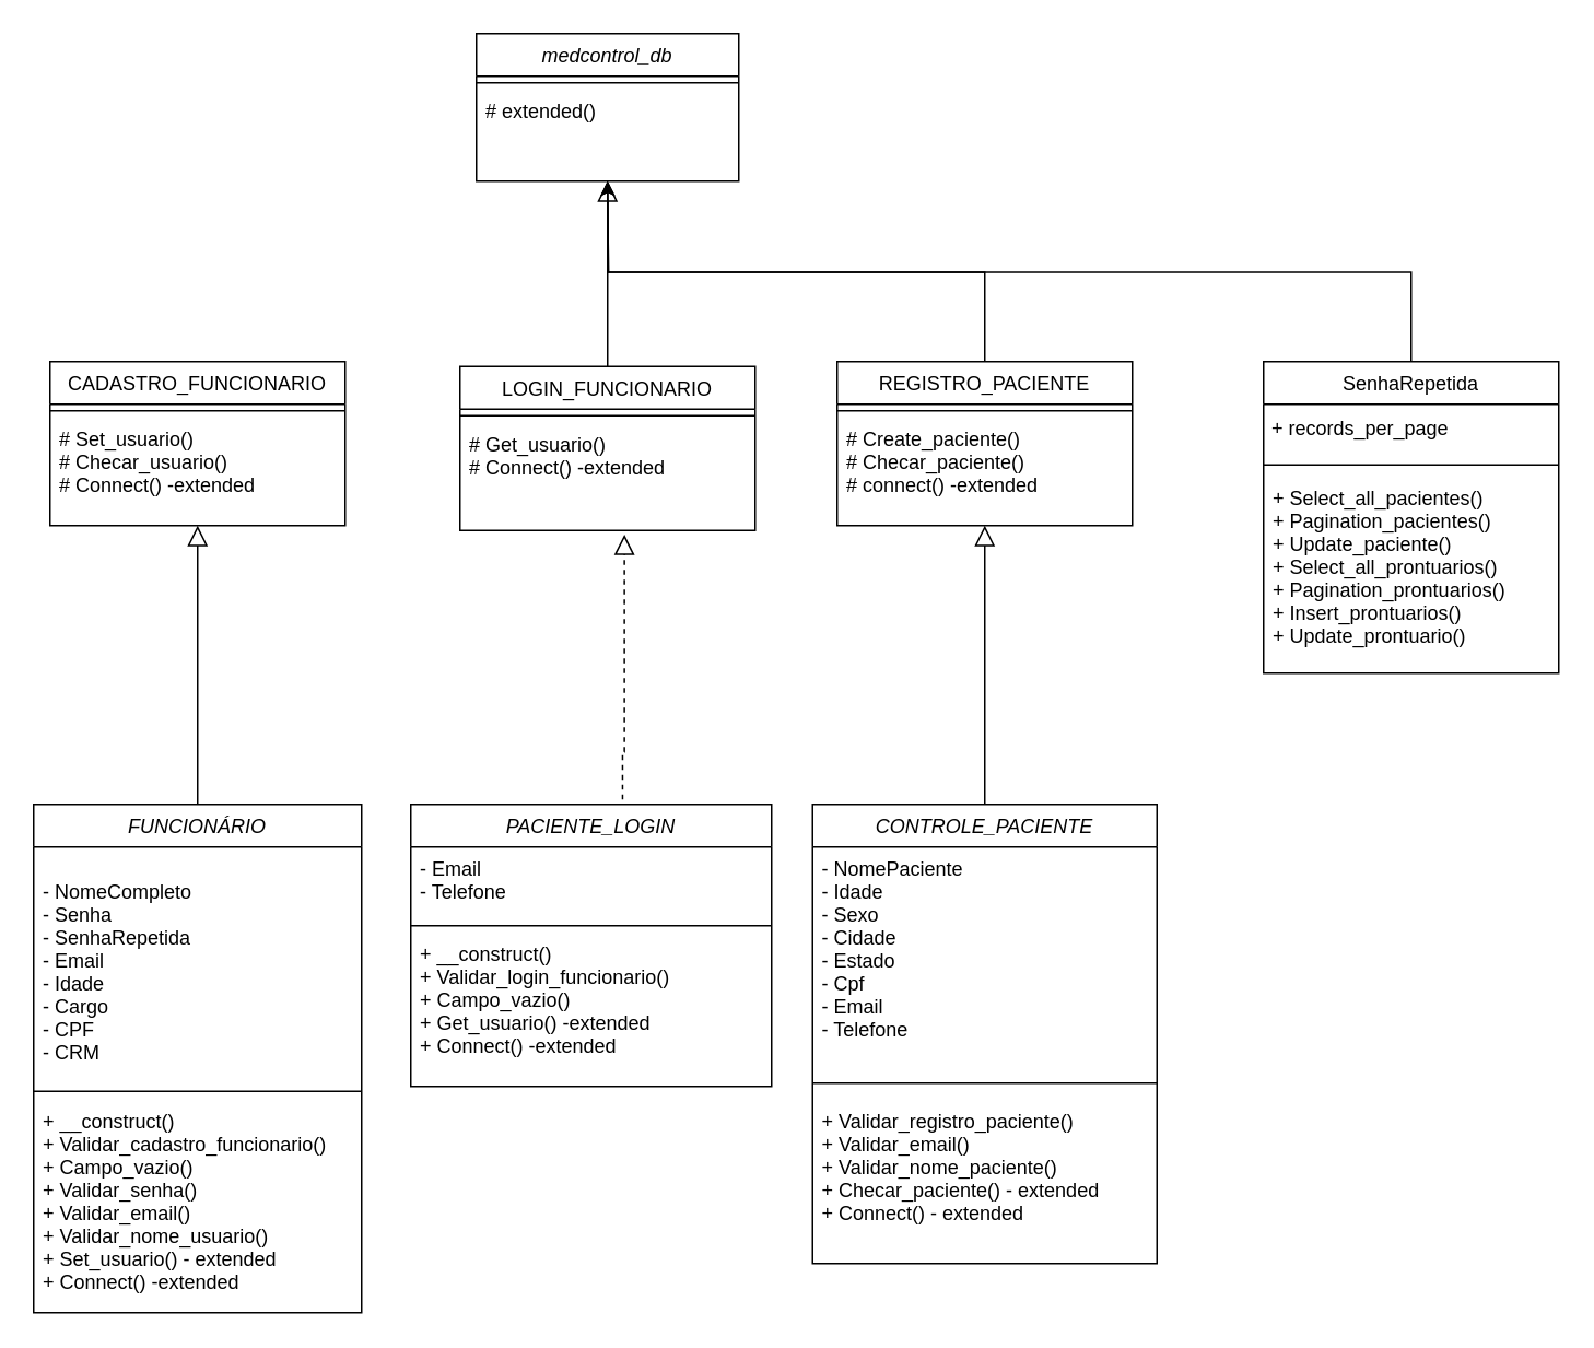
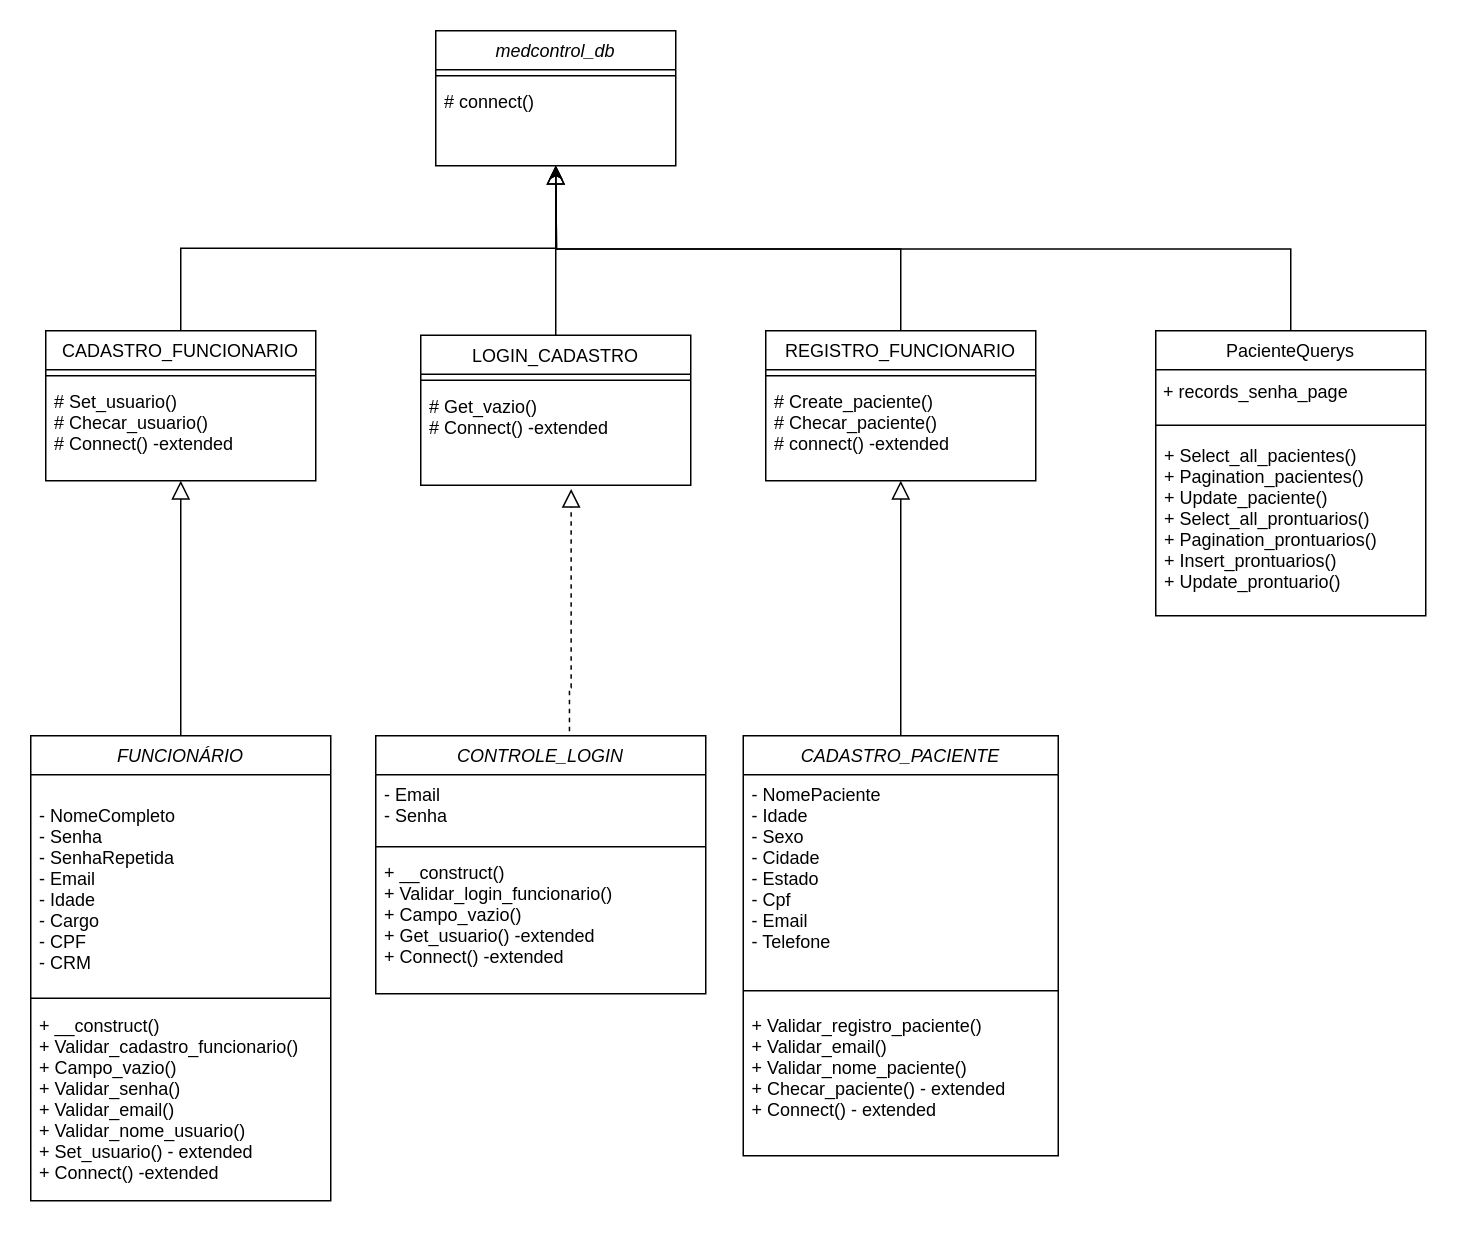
  <mxCell id="0" />
  <mxCell id="1" parent="0" />
  <mxCell id="2" value="medcontrol_db" style="swimlane;fontStyle=2;align=center;verticalAlign=top;childLayout=stackLayout;horizontal=1;startSize=26;horizontalStack=0;resizeParent=1;resizeLast=0;collapsible=1;marginBottom=0;rounded=0;shadow=0;strokeWidth=1;" parent="1" vertex="1"><mxGeometry x="290" y="20" width="160" height="90" as="geometry"><mxRectangle x="230" y="140" width="160" height="26" as="alternateBounds" /></mxGeometry></mxCell>
  <mxCell id="3" value="" style="line;html=1;strokeWidth=1;align=left;verticalAlign=middle;spacingTop=-1;spacingLeft=3;spacingRight=3;rotatable=0;labelPosition=right;points=[];portConstraint=eastwest;" parent="2" vertex="1"><mxGeometry y="26" width="160" height="8" as="geometry" /></mxCell>
- <mxCell id="4" value="# extended()" style="text;align=left;verticalAlign=top;spacingLeft=4;spacingRight=4;overflow=hidden;rotatable=0;points=[[0,0.5],[1,0.5]];portConstraint=eastwest;" parent="2" vertex="1"><mxGeometry y="34" width="160" height="28" as="geometry" /></mxCell>
+ <mxCell id="4" value="# connect()" style="text;align=left;verticalAlign=top;spacingLeft=4;spacingRight=4;overflow=hidden;rotatable=0;points=[[0,0.5],[1,0.5]];portConstraint=eastwest;" parent="2" vertex="1"><mxGeometry y="34" width="160" height="28" as="geometry" /></mxCell>
  <mxCell id="5" value="CADASTRO_FUNCIONARIO" style="swimlane;fontStyle=0;align=center;verticalAlign=top;childLayout=stackLayout;horizontal=1;startSize=26;horizontalStack=0;resizeParent=1;resizeLast=0;collapsible=1;marginBottom=0;rounded=0;shadow=0;strokeWidth=1;" parent="1" vertex="1"><mxGeometry x="30" y="220" width="180" height="100" as="geometry"><mxRectangle x="130" y="380" width="160" height="26" as="alternateBounds" /></mxGeometry></mxCell>
  <mxCell id="6" value="" style="line;html=1;strokeWidth=1;align=left;verticalAlign=middle;spacingTop=-1;spacingLeft=3;spacingRight=3;rotatable=0;labelPosition=right;points=[];portConstraint=eastwest;" parent="5" vertex="1"><mxGeometry y="26" width="180" height="8" as="geometry" /></mxCell>
  <mxCell id="7" value="# Set_usuario()&#10;# Checar_usuario()&#10;# Connect() -extended&#10;" style="text;align=left;verticalAlign=top;spacingLeft=4;spacingRight=4;overflow=hidden;rotatable=0;points=[[0,0.5],[1,0.5]];portConstraint=eastwest;" parent="5" vertex="1"><mxGeometry y="34" width="180" height="66" as="geometry" /></mxCell>
+ <mxCell id="8" value="" style="endArrow=block;endSize=10;endFill=0;shadow=0;strokeWidth=1;rounded=0;curved=0;edgeStyle=elbowEdgeStyle;elbow=vertical;" parent="1" source="5" target="2" edge="1"><mxGeometry width="160" relative="1" as="geometry"><mxPoint x="120" y="63" as="sourcePoint" /><mxPoint x="120" y="63" as="targetPoint" /></mxGeometry></mxCell>
  <mxCell id="9" value="" style="endArrow=block;endSize=10;endFill=0;shadow=0;strokeWidth=1;rounded=0;curved=0;edgeStyle=elbowEdgeStyle;elbow=vertical;exitX=0.5;exitY=0;exitDx=0;exitDy=0;" parent="1" source="10" edge="1"><mxGeometry width="160" relative="1" as="geometry"><mxPoint x="370" y="202" as="sourcePoint" /><mxPoint x="370" y="110" as="targetPoint" /><Array as="points"><mxPoint x="420" y="212" /></Array></mxGeometry></mxCell>
- <mxCell id="10" value="LOGIN_FUNCIONARIO" style="swimlane;fontStyle=0;align=center;verticalAlign=top;childLayout=stackLayout;horizontal=1;startSize=26;horizontalStack=0;resizeParent=1;resizeLast=0;collapsible=1;marginBottom=0;rounded=0;shadow=0;strokeWidth=1;" parent="1" vertex="1"><mxGeometry x="280" y="223" width="180" height="100" as="geometry"><mxRectangle x="130" y="380" width="160" height="26" as="alternateBounds" /></mxGeometry></mxCell>
+ <mxCell id="10" value="LOGIN_CADASTRO" style="swimlane;fontStyle=0;align=center;verticalAlign=top;childLayout=stackLayout;horizontal=1;startSize=26;horizontalStack=0;resizeParent=1;resizeLast=0;collapsible=1;marginBottom=0;rounded=0;shadow=0;strokeWidth=1;" parent="1" vertex="1"><mxGeometry x="280" y="223" width="180" height="100" as="geometry"><mxRectangle x="130" y="380" width="160" height="26" as="alternateBounds" /></mxGeometry></mxCell>
  <mxCell id="11" value="" style="line;html=1;strokeWidth=1;align=left;verticalAlign=middle;spacingTop=-1;spacingLeft=3;spacingRight=3;rotatable=0;labelPosition=right;points=[];portConstraint=eastwest;" parent="10" vertex="1"><mxGeometry y="26" width="180" height="8" as="geometry" /></mxCell>
- <mxCell id="12" value="# Get_usuario()&#10;# Connect() -extended" style="text;align=left;verticalAlign=top;spacingLeft=4;spacingRight=4;overflow=hidden;rotatable=0;points=[[0,0.5],[1,0.5]];portConstraint=eastwest;fontStyle=0" parent="10" vertex="1"><mxGeometry y="34" width="180" height="66" as="geometry" /></mxCell>
+ <mxCell id="12" value="# Get_vazio()&#10;# Connect() -extended" style="text;align=left;verticalAlign=top;spacingLeft=4;spacingRight=4;overflow=hidden;rotatable=0;points=[[0,0.5],[1,0.5]];portConstraint=eastwest;fontStyle=0" parent="10" vertex="1"><mxGeometry y="34" width="180" height="66" as="geometry" /></mxCell>
  <mxCell id="13" style="edgeStyle=orthogonalEdgeStyle;rounded=0;orthogonalLoop=1;jettySize=auto;html=1;exitX=0.5;exitY=0;exitDx=0;exitDy=0;" parent="1" source="14" edge="1"><mxGeometry relative="1" as="geometry"><mxPoint x="370" y="110" as="targetPoint" /></mxGeometry></mxCell>
- <mxCell id="14" value="REGISTRO_PACIENTE" style="swimlane;fontStyle=0;align=center;verticalAlign=top;childLayout=stackLayout;horizontal=1;startSize=26;horizontalStack=0;resizeParent=1;resizeLast=0;collapsible=1;marginBottom=0;rounded=0;shadow=0;strokeWidth=1;" parent="1" vertex="1"><mxGeometry x="510" y="220" width="180" height="100" as="geometry"><mxRectangle x="130" y="380" width="160" height="26" as="alternateBounds" /></mxGeometry></mxCell>
+ <mxCell id="14" value="REGISTRO_FUNCIONARIO" style="swimlane;fontStyle=0;align=center;verticalAlign=top;childLayout=stackLayout;horizontal=1;startSize=26;horizontalStack=0;resizeParent=1;resizeLast=0;collapsible=1;marginBottom=0;rounded=0;shadow=0;strokeWidth=1;" parent="1" vertex="1"><mxGeometry x="510" y="220" width="180" height="100" as="geometry"><mxRectangle x="130" y="380" width="160" height="26" as="alternateBounds" /></mxGeometry></mxCell>
  <mxCell id="15" value="" style="line;html=1;strokeWidth=1;align=left;verticalAlign=middle;spacingTop=-1;spacingLeft=3;spacingRight=3;rotatable=0;labelPosition=right;points=[];portConstraint=eastwest;" parent="14" vertex="1"><mxGeometry y="26" width="180" height="8" as="geometry" /></mxCell>
  <mxCell id="16" value="# Create_paciente()&#10;# Checar_paciente()&#10;# connect() -extended" style="text;align=left;verticalAlign=top;spacingLeft=4;spacingRight=4;overflow=hidden;rotatable=0;points=[[0,0.5],[1,0.5]];portConstraint=eastwest;" parent="14" vertex="1"><mxGeometry y="34" width="180" height="60" as="geometry" /></mxCell>
  <mxCell id="17" value="" style="endArrow=block;endSize=10;endFill=0;shadow=0;strokeWidth=1;rounded=0;curved=0;edgeStyle=elbowEdgeStyle;elbow=vertical;exitX=0.587;exitY=0.017;exitDx=0;exitDy=0;entryX=0.557;entryY=1.037;entryDx=0;entryDy=0;entryPerimeter=0;exitPerimeter=0;dashed=1;" parent="1" source="24" target="12" edge="1"><mxGeometry width="160" relative="1" as="geometry"><mxPoint x="369.5" y="486" as="sourcePoint" /><mxPoint x="360" y="360" as="targetPoint" /><Array as="points"><mxPoint x="399.5" y="458" /></Array></mxGeometry></mxCell>
  <mxCell id="18" value="" style="endArrow=block;endSize=10;endFill=0;shadow=0;strokeWidth=1;rounded=0;curved=0;edgeStyle=elbowEdgeStyle;elbow=vertical;exitX=0.5;exitY=0;exitDx=0;exitDy=0;" parent="1" source="20" edge="1"><mxGeometry width="160" relative="1" as="geometry"><mxPoint x="119.5" y="486" as="sourcePoint" /><mxPoint x="120" y="320" as="targetPoint" /><Array as="points"><mxPoint x="149.5" y="458" /></Array></mxGeometry></mxCell>
  <mxCell id="19" value="" style="endArrow=block;endSize=10;endFill=0;shadow=0;strokeWidth=1;rounded=0;curved=0;edgeStyle=elbowEdgeStyle;elbow=vertical;exitX=0.5;exitY=0;exitDx=0;exitDy=0;entryX=0.5;entryY=1;entryDx=0;entryDy=0;" parent="1" source="28" target="14" edge="1"><mxGeometry width="160" relative="1" as="geometry"><mxPoint x="599.5" y="486" as="sourcePoint" /><mxPoint x="600" y="358" as="targetPoint" /><Array as="points"><mxPoint x="629.5" y="458" /></Array></mxGeometry></mxCell>
  <mxCell id="20" value="FUNCIONÁRIO" style="swimlane;fontStyle=2;align=center;verticalAlign=top;childLayout=stackLayout;horizontal=1;startSize=26;horizontalStack=0;resizeParent=1;resizeLast=0;collapsible=1;marginBottom=0;rounded=0;shadow=0;strokeWidth=1;" parent="1" vertex="1"><mxGeometry x="20" y="490" width="200" height="310" as="geometry"><mxRectangle x="230" y="140" width="160" height="26" as="alternateBounds" /></mxGeometry></mxCell>
  <mxCell id="21" value="&#10;- NomeCompleto&#10;- Senha&#10;- SenhaRepetida&#10;- Email&#10;- Idade&#10;- Cargo&#10;- CPF&#10;- CRM&#10;&#10;" style="text;align=left;verticalAlign=top;spacingLeft=4;spacingRight=4;overflow=hidden;rotatable=0;points=[[0,0.5],[1,0.5]];portConstraint=eastwest;" parent="20" vertex="1"><mxGeometry y="26" width="200" height="144" as="geometry" /></mxCell>
  <mxCell id="22" value="" style="line;html=1;strokeWidth=1;align=left;verticalAlign=middle;spacingTop=-1;spacingLeft=3;spacingRight=3;rotatable=0;labelPosition=right;points=[];portConstraint=eastwest;" parent="20" vertex="1"><mxGeometry y="170" width="200" height="10" as="geometry" /></mxCell>
  <mxCell id="23" value="+ __construct()&#10;+ Validar_cadastro_funcionario()&#10;+ Campo_vazio()&#10;+ Validar_senha()&#10;+ Validar_email()&#10;+ Validar_nome_usuario()&#10;+ Set_usuario() - extended&#10;+ Connect() -extended&#10;&#10;&#10;&#10;&#10;&#10;&#10;" style="text;align=left;verticalAlign=top;spacingLeft=4;spacingRight=4;overflow=hidden;rotatable=0;points=[[0,0.5],[1,0.5]];portConstraint=eastwest;" parent="20" vertex="1"><mxGeometry y="180" width="200" height="130" as="geometry" /></mxCell>
- <mxCell id="24" value="PACIENTE_LOGIN" style="swimlane;fontStyle=2;align=center;verticalAlign=top;childLayout=stackLayout;horizontal=1;startSize=26;horizontalStack=0;resizeParent=1;resizeLast=0;collapsible=1;marginBottom=0;rounded=0;shadow=0;strokeWidth=1;" parent="1" vertex="1"><mxGeometry x="250" y="490" width="220" height="172" as="geometry"><mxRectangle x="230" y="140" width="160" height="26" as="alternateBounds" /></mxGeometry></mxCell>
- <mxCell id="25" value="- Email&#10;- Telefone" style="text;align=left;verticalAlign=top;spacingLeft=4;spacingRight=4;overflow=hidden;rotatable=0;points=[[0,0.5],[1,0.5]];portConstraint=eastwest;" parent="24" vertex="1"><mxGeometry y="26" width="220" height="44" as="geometry" /></mxCell>
+ <mxCell id="24" value="CONTROLE_LOGIN" style="swimlane;fontStyle=2;align=center;verticalAlign=top;childLayout=stackLayout;horizontal=1;startSize=26;horizontalStack=0;resizeParent=1;resizeLast=0;collapsible=1;marginBottom=0;rounded=0;shadow=0;strokeWidth=1;" parent="1" vertex="1"><mxGeometry x="250" y="490" width="220" height="172" as="geometry"><mxRectangle x="230" y="140" width="160" height="26" as="alternateBounds" /></mxGeometry></mxCell>
+ <mxCell id="25" value="- Email&#10;- Senha" style="text;align=left;verticalAlign=top;spacingLeft=4;spacingRight=4;overflow=hidden;rotatable=0;points=[[0,0.5],[1,0.5]];portConstraint=eastwest;" parent="24" vertex="1"><mxGeometry y="26" width="220" height="44" as="geometry" /></mxCell>
  <mxCell id="26" value="" style="line;html=1;strokeWidth=1;align=left;verticalAlign=middle;spacingTop=-1;spacingLeft=3;spacingRight=3;rotatable=0;labelPosition=right;points=[];portConstraint=eastwest;" parent="24" vertex="1"><mxGeometry y="70" width="220" height="8" as="geometry" /></mxCell>
  <mxCell id="27" value="+ __construct()&#10;+ Validar_login_funcionario()&#10;+ Campo_vazio()&#10;+ Get_usuario() -extended&#10;+ Connect() -extended&#10;&#10;" style="text;align=left;verticalAlign=top;spacingLeft=4;spacingRight=4;overflow=hidden;rotatable=0;points=[[0,0.5],[1,0.5]];portConstraint=eastwest;" parent="24" vertex="1"><mxGeometry y="78" width="220" height="94" as="geometry" /></mxCell>
- <mxCell id="28" value="CONTROLE_PACIENTE" style="swimlane;fontStyle=2;align=center;verticalAlign=top;childLayout=stackLayout;horizontal=1;startSize=26;horizontalStack=0;resizeParent=1;resizeLast=0;collapsible=1;marginBottom=0;rounded=0;shadow=0;strokeWidth=1;" parent="1" vertex="1"><mxGeometry x="495" y="490" width="210" height="280" as="geometry"><mxRectangle x="230" y="140" width="160" height="26" as="alternateBounds" /></mxGeometry></mxCell>
+ <mxCell id="28" value="CADASTRO_PACIENTE" style="swimlane;fontStyle=2;align=center;verticalAlign=top;childLayout=stackLayout;horizontal=1;startSize=26;horizontalStack=0;resizeParent=1;resizeLast=0;collapsible=1;marginBottom=0;rounded=0;shadow=0;strokeWidth=1;" parent="1" vertex="1"><mxGeometry x="495" y="490" width="210" height="280" as="geometry"><mxRectangle x="230" y="140" width="160" height="26" as="alternateBounds" /></mxGeometry></mxCell>
  <mxCell id="29" value="- NomePaciente&#10;- Idade&#10;- Sexo&#10;- Cidade&#10;- Estado&#10;- Cpf&#10;- Email&#10;- Telefone&#10;" style="text;align=left;verticalAlign=top;spacingLeft=4;spacingRight=4;overflow=hidden;rotatable=0;points=[[0,0.5],[1,0.5]];portConstraint=eastwest;" parent="28" vertex="1"><mxGeometry y="26" width="210" height="134" as="geometry" /></mxCell>
  <mxCell id="30" value="" style="line;html=1;strokeWidth=1;align=left;verticalAlign=middle;spacingTop=-1;spacingLeft=3;spacingRight=3;rotatable=0;labelPosition=right;points=[];portConstraint=eastwest;" parent="28" vertex="1"><mxGeometry y="160" width="210" height="20" as="geometry" /></mxCell>
  <mxCell id="31" value="+ Validar_registro_paciente()&#10;+ Validar_email()&#10;+ Validar_nome_paciente()&#10;+ Checar_paciente() - extended&#10;+ Connect() - extended" style="text;align=left;verticalAlign=top;spacingLeft=4;spacingRight=4;overflow=hidden;rotatable=0;points=[[0,0.5],[1,0.5]];portConstraint=eastwest;" parent="28" vertex="1"><mxGeometry y="180" width="210" height="100" as="geometry" /></mxCell>
  <mxCell id="32" style="edgeStyle=orthogonalEdgeStyle;rounded=0;orthogonalLoop=1;jettySize=auto;html=1;exitX=0.5;exitY=0;exitDx=0;exitDy=0;" edge="1" parent="1" source="33"><mxGeometry relative="1" as="geometry"><mxPoint x="370" y="110" as="targetPoint" /></mxGeometry></mxCell>
- <mxCell id="33" value="SenhaRepetida" style="swimlane;fontStyle=0;align=center;verticalAlign=top;childLayout=stackLayout;horizontal=1;startSize=26;horizontalStack=0;resizeParent=1;resizeLast=0;collapsible=1;marginBottom=0;rounded=0;shadow=0;strokeWidth=1;" vertex="1" parent="1"><mxGeometry x="770" y="220" width="180" height="190" as="geometry"><mxRectangle x="130" y="380" width="160" height="26" as="alternateBounds" /></mxGeometry></mxCell>
- <mxCell id="34" value="&amp;nbsp;+ records_per_page" style="text;html=1;align=left;verticalAlign=middle;resizable=0;points=[];autosize=1;strokeColor=none;fillColor=none;" vertex="1" parent="33"><mxGeometry y="26" width="180" height="30" as="geometry" /></mxCell>
+ <mxCell id="33" value="PacienteQuerys" style="swimlane;fontStyle=0;align=center;verticalAlign=top;childLayout=stackLayout;horizontal=1;startSize=26;horizontalStack=0;resizeParent=1;resizeLast=0;collapsible=1;marginBottom=0;rounded=0;shadow=0;strokeWidth=1;" vertex="1" parent="1"><mxGeometry x="770" y="220" width="180" height="190" as="geometry"><mxRectangle x="130" y="380" width="160" height="26" as="alternateBounds" /></mxGeometry></mxCell>
+ <mxCell id="34" value="&amp;nbsp;+ records_senha_page" style="text;html=1;align=left;verticalAlign=middle;resizable=0;points=[];autosize=1;strokeColor=none;fillColor=none;" vertex="1" parent="33"><mxGeometry y="26" width="180" height="30" as="geometry" /></mxCell>
  <mxCell id="35" value="" style="line;html=1;strokeWidth=1;align=left;verticalAlign=middle;spacingTop=-1;spacingLeft=3;spacingRight=3;rotatable=0;labelPosition=right;points=[];portConstraint=eastwest;" vertex="1" parent="33"><mxGeometry y="56" width="180" height="14" as="geometry" /></mxCell>
  <mxCell id="36" value="+ Select_all_pacientes()&#10;+ Pagination_pacientes()&#10;+ Update_paciente()&#10;+ Select_all_prontuarios()&#10;+ Pagination_prontuarios()&#10;+ Insert_prontuarios()&#10;+ Update_prontuario()&#10;&#10;" style="text;align=left;verticalAlign=top;spacingLeft=4;spacingRight=4;overflow=hidden;rotatable=0;points=[[0,0.5],[1,0.5]];portConstraint=eastwest;" vertex="1" parent="33"><mxGeometry y="70" width="180" height="110" as="geometry" /></mxCell>
